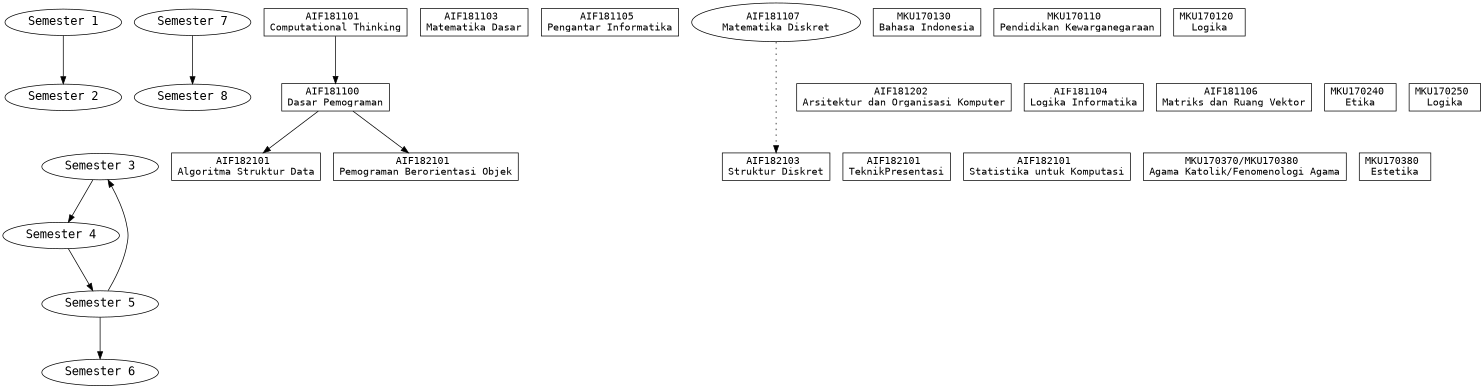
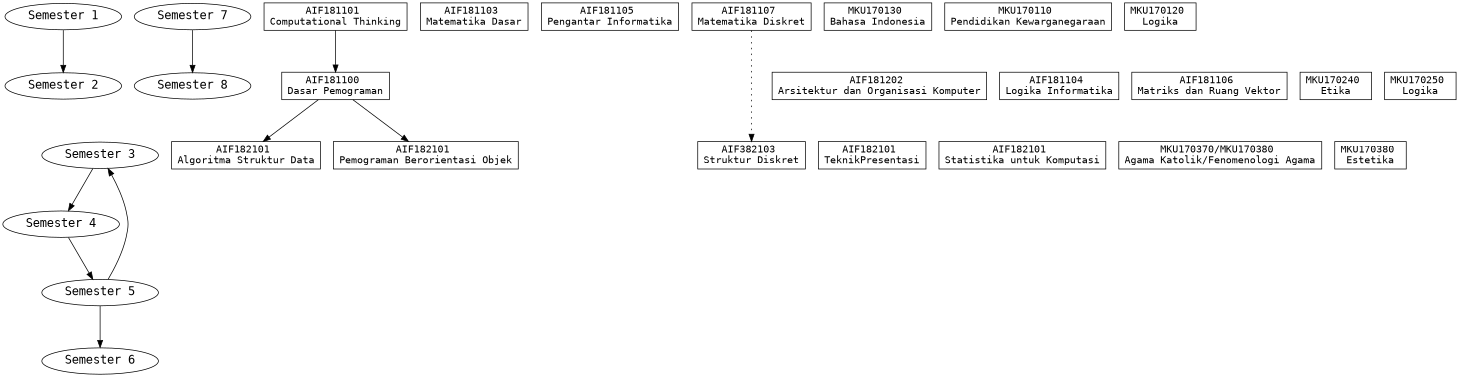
  digraph {
    fontname="DejaVu Sans Mono"
    ranksep=.80
    node [fontname="DejaVu Sans Mono" shape=box]
    edge [fontname="DejaVu Sans Mono"]
    "Semester 1" [fontsize=16 shape=oval]
    "Semester 2" [fontsize=16 shape=oval]
    "Semester 3" [fontsize=16 shape=oval]
    "Semester 4" [fontsize=16 shape=oval]
    "Semester 5" [fontsize=16 shape=oval]
    "Semester 6" [fontsize=16 shape=oval]
    "Semester 7" [fontsize=16 shape=oval]
    "Semester 8" [fontsize=16 shape=oval]
    n9 [label="AIF181101 \nComputational Thinking"]
    n10 [label="AIF181103 \nMatematika Dasar"]
    n11 [label="AIF181105 \nPengantar Informatika"]
-   n12 [label="AIF181107 \nMatematika Diskret" shape=ellipse]
+   n12 [label="AIF181107 \nMatematika Diskret"]
    n13 [label="MKU170130 \nBahasa Indonesia"]
    n14 [label="MKU170110 \nPendidikan Kewarganegaraan"]
    n15 [label="MKU170120 \nLogika"]
    n16 [label="AIF181100 \nDasar Pemograman"]
    n17 [label="AIF181202 \nArsitektur dan Organisasi Komputer"]
    n18 [label="AIF181104 \nLogika Informatika"]
    n19 [label="AIF181106 \nMatriks dan Ruang Vektor"]
    n20 [label="MKU170240 \nEtika"]
    n21 [label="MKU170250 \nLogika"]
    n22 [label="AIF182101 \nAlgoritma Struktur Data"]
-   n23 [label="AIF182103 \nStruktur Diskret"]
+   n23 [label="AIF382103 \nStruktur Diskret"]
    n24 [label="AIF182101 \nPemograman Berorientasi Objek"]
    n25 [label="AIF182101 \nTeknikPresentasi"]
    n26 [label="AIF182101 \nStatistika untuk Komputasi"]
    n27 [label="MKU170370/MKU170380 \nAgama Katolik/Fenomenologi Agama"]
    n28 [label="MKU170380 \nEstetika"]
    subgraph sub_1 {
      "Semester 1"
      "Semester 2"
      "Semester 3"
      "Semester 4"
      "Semester 5"
      "Semester 6"
      "Semester 7"
      "Semester 8"
    }
    subgraph sub_2 {
      rank=same
      "Semester 1"
      n9
      n10
      n11
      n12
      n13
      n14
      n15
    }
    subgraph sub_3 {
      rank=same
      "Semester 2"
      n16
      n17
      n18
      n19
      n20
      n21
    }
    subgraph sub_4 {
      rank=same
      "Semester 3"
      n22
      n23
      n24
      n25
      n26
      n27
      n28
    }
    subgraph sub_5 {
      rank=same
      "Semester 4"
    }
    subgraph sub_6 {
      rank=same
      "Semester 5"
    }
    subgraph sub_7 {
      rank=same
      "Semester 6"
    }
    subgraph sub_8 {
      rank=same
      "Semester 7"
    }
    subgraph sub_9 {
      rank=same
      "Semester 7"
    }
    "Semester 1" -> "Semester 2"
    "Semester 3" -> "Semester 4"
    "Semester 4" -> "Semester 5"
    "Semester 5" -> "Semester 3"
    "Semester 5" -> "Semester 6"
    "Semester 7" -> "Semester 8"
    n9 -> n16 [lulus=AIF181101 tempuh=false]
    n12 -> n23 [lulus=false style=dotted tempuh=AIF181107]
    n16 -> n22 [lulus=AIF181100 tempuh=false]
    n16 -> n24 [lulus=AIF181100 tempuh=false]
  }
